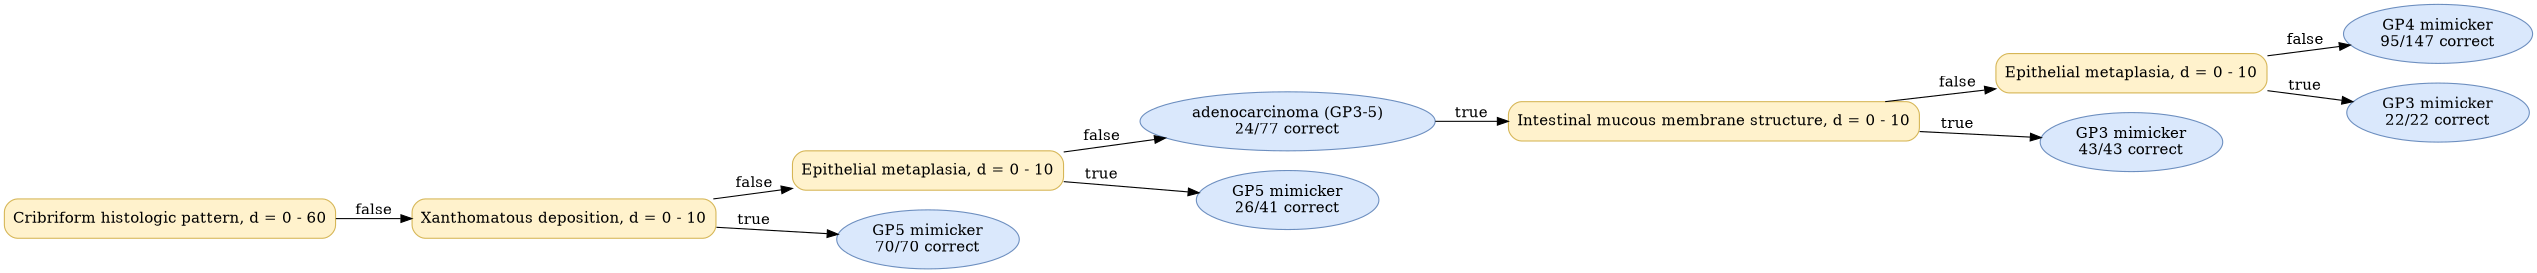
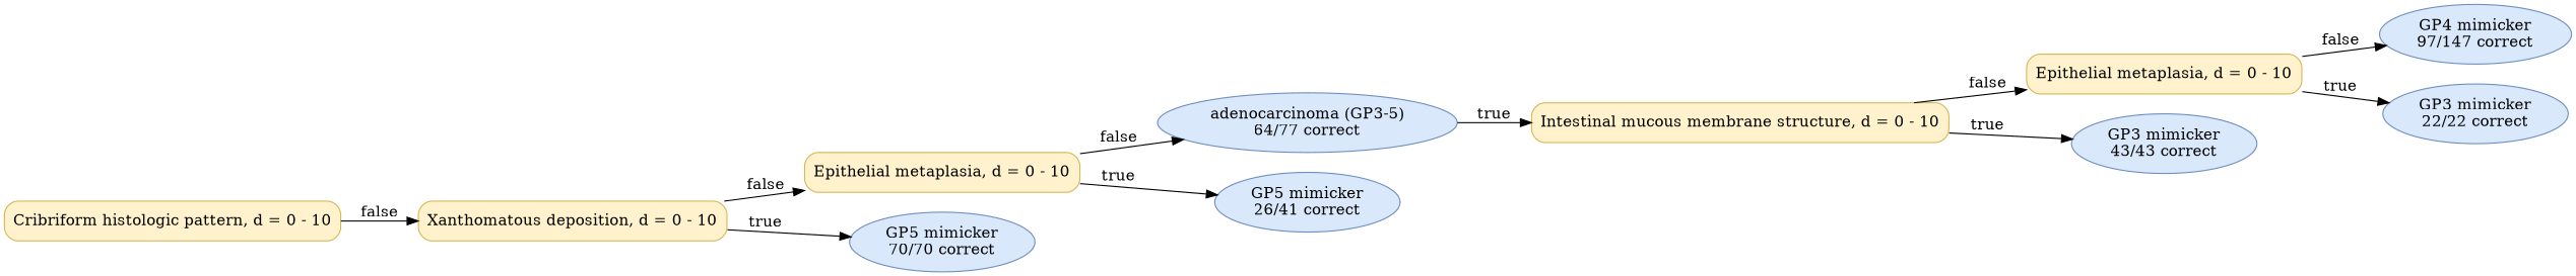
  digraph {
    fontname="Times-Roman"
    rankdir=LR
    node [color="#6C8EBF" fillcolor="#DAE8FC" fontname="Times-Roman" shape=ellipse style="rounded,filled"]
-   n1 [color="#D6B656" fillcolor="#FFF2CC" label="Cribriform histologic pattern, d = 0 - 60" shape=box]
+   n1 [color="#D6B656" fillcolor="#FFF2CC" label="Cribriform histologic pattern, d = 0 - 10" shape=box]
    n2 [color="#D6B656" fillcolor="#FFF2CC" label="Xanthomatous deposition, d = 0 - 10" shape=box]
    n3 [color="#D6B656" fillcolor="#FFF2CC" label="Epithelial metaplasia, d = 0 - 10" shape=box]
    n4 [label=<GP5 mimicker<br/>70/70 correct>]
    n5 [color="#D6B656" fillcolor="#FFF2CC" label="Intestinal mucous membrane structure, d = 0 - 10" shape=box]
    n6 [color="#D6B656" fillcolor="#FFF2CC" label="Epithelial metaplasia, d = 0 - 10" shape=box]
    n7 [label=<GP3 mimicker<br/>43/43 correct>]
-   n8 [label=<adenocarcinoma (GP3-5)<br/>24/77 correct>]
+   n8 [label=<adenocarcinoma (GP3-5)<br/>64/77 correct>]
    n9 [label=<GP5 mimicker<br/>26/41 correct>]
-   n10 [label=<GP4 mimicker<br/>95/147 correct>]
+   n10 [label=<GP4 mimicker<br/>97/147 correct>]
    n11 [label=<GP3 mimicker<br/>22/22 correct>]
    n1 -> n2 [label=false]
    n2 -> n3 [label=false]
    n2 -> n4 [label=true]
    n3 -> n8 [label=false]
    n3 -> n9 [label=true]
    n5 -> n6 [label=false]
    n5 -> n7 [label=true]
    n6 -> n10 [label=false]
    n6 -> n11 [label=true]
    n8 -> n5 [label=true]
  }
